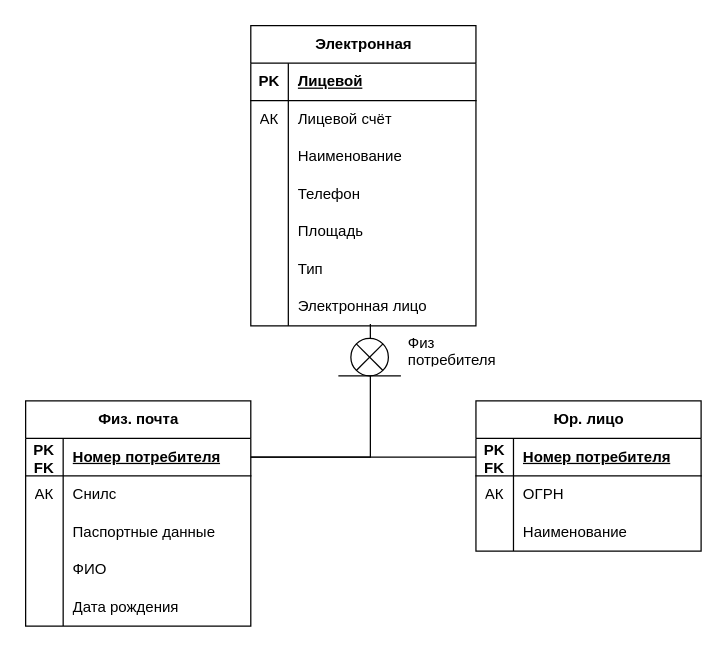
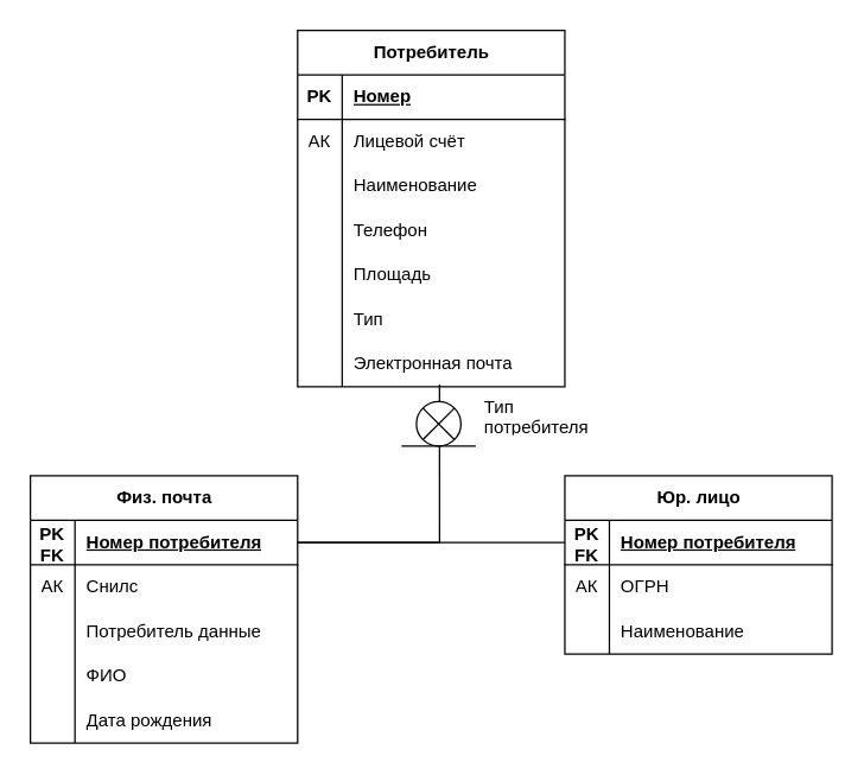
  <mxCell id="0" />
  <mxCell id="1" parent="0" />
- <mxCell id="2" value="Электронная" style="shape=table;startSize=30;container=1;collapsible=1;childLayout=tableLayout;fixedRows=1;rowLines=0;fontStyle=1;align=center;resizeLast=1;html=1;metaEdit=0;" parent="1" vertex="1"><mxGeometry x="200" y="20" width="180" height="240" as="geometry"><mxRectangle y="550" width="120" height="30" as="alternateBounds" /></mxGeometry></mxCell>
+ <mxCell id="2" value="Потребитель" style="shape=table;startSize=30;container=1;collapsible=1;childLayout=tableLayout;fixedRows=1;rowLines=0;fontStyle=1;align=center;resizeLast=1;html=1;metaEdit=0;" parent="1" vertex="1"><mxGeometry x="200" y="20" width="180" height="240" as="geometry"><mxRectangle y="550" width="120" height="30" as="alternateBounds" /></mxGeometry></mxCell>
  <mxCell id="3" value="" style="shape=tableRow;horizontal=0;startSize=0;swimlaneHead=0;swimlaneBody=0;fillColor=none;collapsible=0;dropTarget=0;points=[[0,0.5],[1,0.5]];portConstraint=eastwest;top=0;left=0;right=0;bottom=1;" parent="2" vertex="1"><mxGeometry y="30" width="180" height="30" as="geometry" /></mxCell>
  <mxCell id="4" value="PK" style="shape=partialRectangle;connectable=0;fillColor=none;top=0;left=0;bottom=0;right=0;fontStyle=1;overflow=hidden;whiteSpace=wrap;html=1;" parent="3" vertex="1"><mxGeometry width="30" height="30" as="geometry"><mxRectangle width="30" height="30" as="alternateBounds" /></mxGeometry></mxCell>
- <mxCell id="5" value="Лицевой" style="shape=partialRectangle;connectable=0;fillColor=none;top=0;left=0;bottom=0;right=0;align=left;spacingLeft=6;fontStyle=5;overflow=hidden;whiteSpace=wrap;html=1;" parent="3" vertex="1"><mxGeometry x="30" width="150" height="30" as="geometry"><mxRectangle width="150" height="30" as="alternateBounds" /></mxGeometry></mxCell>
+ <mxCell id="5" value="Номер" style="shape=partialRectangle;connectable=0;fillColor=none;top=0;left=0;bottom=0;right=0;align=left;spacingLeft=6;fontStyle=5;overflow=hidden;whiteSpace=wrap;html=1;" parent="3" vertex="1"><mxGeometry x="30" width="150" height="30" as="geometry"><mxRectangle width="150" height="30" as="alternateBounds" /></mxGeometry></mxCell>
  <mxCell id="6" value="" style="shape=tableRow;horizontal=0;startSize=0;swimlaneHead=0;swimlaneBody=0;fillColor=none;collapsible=0;dropTarget=0;points=[[0,0.5],[1,0.5]];portConstraint=eastwest;top=0;left=0;right=0;bottom=0;" parent="2" vertex="1"><mxGeometry y="60" width="180" height="30" as="geometry" /></mxCell>
  <mxCell id="7" value="АК" style="shape=partialRectangle;connectable=0;fillColor=none;top=0;left=0;bottom=0;right=0;editable=1;overflow=hidden;whiteSpace=wrap;html=1;" parent="6" vertex="1"><mxGeometry width="30" height="30" as="geometry"><mxRectangle width="30" height="30" as="alternateBounds" /></mxGeometry></mxCell>
  <mxCell id="8" value="Лицевой счёт" style="shape=partialRectangle;connectable=0;fillColor=none;top=0;left=0;bottom=0;right=0;align=left;spacingLeft=6;overflow=hidden;whiteSpace=wrap;html=1;" parent="6" vertex="1"><mxGeometry x="30" width="150" height="30" as="geometry"><mxRectangle width="150" height="30" as="alternateBounds" /></mxGeometry></mxCell>
  <mxCell id="9" value="" style="shape=tableRow;horizontal=0;startSize=0;swimlaneHead=0;swimlaneBody=0;fillColor=none;collapsible=0;dropTarget=0;points=[[0,0.5],[1,0.5]];portConstraint=eastwest;top=0;left=0;right=0;bottom=0;" parent="2" vertex="1"><mxGeometry y="90" width="180" height="30" as="geometry" /></mxCell>
  <mxCell id="10" value="" style="shape=partialRectangle;connectable=0;fillColor=none;top=0;left=0;bottom=0;right=0;editable=1;overflow=hidden;whiteSpace=wrap;html=1;" parent="9" vertex="1"><mxGeometry width="30" height="30" as="geometry"><mxRectangle width="30" height="30" as="alternateBounds" /></mxGeometry></mxCell>
  <mxCell id="11" value="Наименование" style="shape=partialRectangle;connectable=0;fillColor=none;top=0;left=0;bottom=0;right=0;align=left;spacingLeft=6;overflow=hidden;whiteSpace=wrap;html=1;" parent="9" vertex="1"><mxGeometry x="30" width="150" height="30" as="geometry"><mxRectangle width="150" height="30" as="alternateBounds" /></mxGeometry></mxCell>
  <mxCell id="12" value="" style="shape=tableRow;horizontal=0;startSize=0;swimlaneHead=0;swimlaneBody=0;fillColor=none;collapsible=0;dropTarget=0;points=[[0,0.5],[1,0.5]];portConstraint=eastwest;top=0;left=0;right=0;bottom=0;" parent="2" vertex="1"><mxGeometry y="120" width="180" height="30" as="geometry" /></mxCell>
  <mxCell id="13" value="" style="shape=partialRectangle;connectable=0;fillColor=none;top=0;left=0;bottom=0;right=0;editable=1;overflow=hidden;whiteSpace=wrap;html=1;" parent="12" vertex="1"><mxGeometry width="30" height="30" as="geometry"><mxRectangle width="30" height="30" as="alternateBounds" /></mxGeometry></mxCell>
  <mxCell id="14" value="Телефон" style="shape=partialRectangle;connectable=0;fillColor=none;top=0;left=0;bottom=0;right=0;align=left;spacingLeft=6;overflow=hidden;whiteSpace=wrap;html=1;" parent="12" vertex="1"><mxGeometry x="30" width="150" height="30" as="geometry"><mxRectangle width="150" height="30" as="alternateBounds" /></mxGeometry></mxCell>
  <mxCell id="15" style="shape=tableRow;horizontal=0;startSize=0;swimlaneHead=0;swimlaneBody=0;fillColor=none;collapsible=0;dropTarget=0;points=[[0,0.5],[1,0.5]];portConstraint=eastwest;top=0;left=0;right=0;bottom=0;" parent="2" vertex="1"><mxGeometry y="150" width="180" height="30" as="geometry" /></mxCell>
  <mxCell id="16" style="shape=partialRectangle;connectable=0;fillColor=none;top=0;left=0;bottom=0;right=0;editable=1;overflow=hidden;whiteSpace=wrap;html=1;" parent="15" vertex="1"><mxGeometry width="30" height="30" as="geometry"><mxRectangle width="30" height="30" as="alternateBounds" /></mxGeometry></mxCell>
  <mxCell id="17" value="Площадь" style="shape=partialRectangle;connectable=0;fillColor=none;top=0;left=0;bottom=0;right=0;align=left;spacingLeft=6;overflow=hidden;whiteSpace=wrap;html=1;" parent="15" vertex="1"><mxGeometry x="30" width="150" height="30" as="geometry"><mxRectangle width="150" height="30" as="alternateBounds" /></mxGeometry></mxCell>
  <mxCell id="18" style="shape=tableRow;horizontal=0;startSize=0;swimlaneHead=0;swimlaneBody=0;fillColor=none;collapsible=0;dropTarget=0;points=[[0,0.5],[1,0.5]];portConstraint=eastwest;top=0;left=0;right=0;bottom=0;" parent="2" vertex="1"><mxGeometry y="180" width="180" height="30" as="geometry" /></mxCell>
  <mxCell id="19" style="shape=partialRectangle;connectable=0;fillColor=none;top=0;left=0;bottom=0;right=0;editable=1;overflow=hidden;whiteSpace=wrap;html=1;" parent="18" vertex="1"><mxGeometry width="30" height="30" as="geometry"><mxRectangle width="30" height="30" as="alternateBounds" /></mxGeometry></mxCell>
  <mxCell id="20" value="Тип" style="shape=partialRectangle;connectable=0;fillColor=none;top=0;left=0;bottom=0;right=0;align=left;spacingLeft=6;overflow=hidden;whiteSpace=wrap;html=1;" parent="18" vertex="1"><mxGeometry x="30" width="150" height="30" as="geometry"><mxRectangle width="150" height="30" as="alternateBounds" /></mxGeometry></mxCell>
  <mxCell id="21" style="shape=tableRow;horizontal=0;startSize=0;swimlaneHead=0;swimlaneBody=0;fillColor=none;collapsible=0;dropTarget=0;points=[[0,0.5],[1,0.5]];portConstraint=eastwest;top=0;left=0;right=0;bottom=0;" parent="2" vertex="1"><mxGeometry y="210" width="180" height="30" as="geometry" /></mxCell>
  <mxCell id="22" style="shape=partialRectangle;connectable=0;fillColor=none;top=0;left=0;bottom=0;right=0;editable=1;overflow=hidden;whiteSpace=wrap;html=1;" parent="21" vertex="1"><mxGeometry width="30" height="30" as="geometry"><mxRectangle width="30" height="30" as="alternateBounds" /></mxGeometry></mxCell>
- <mxCell id="23" value="Электронная лицо" style="shape=partialRectangle;connectable=0;fillColor=none;top=0;left=0;bottom=0;right=0;align=left;spacingLeft=6;overflow=hidden;whiteSpace=wrap;html=1;" parent="21" vertex="1"><mxGeometry x="30" width="150" height="30" as="geometry"><mxRectangle width="150" height="30" as="alternateBounds" /></mxGeometry></mxCell>
+ <mxCell id="23" value="Электронная почта" style="shape=partialRectangle;connectable=0;fillColor=none;top=0;left=0;bottom=0;right=0;align=left;spacingLeft=6;overflow=hidden;whiteSpace=wrap;html=1;" parent="21" vertex="1"><mxGeometry x="30" width="150" height="30" as="geometry"><mxRectangle width="150" height="30" as="alternateBounds" /></mxGeometry></mxCell>
  <mxCell id="24" value="Физ. почта" style="shape=table;startSize=30;container=1;collapsible=1;childLayout=tableLayout;fixedRows=1;rowLines=0;fontStyle=1;align=center;resizeLast=1;html=1;" vertex="1" parent="1"><mxGeometry x="20" y="320" width="180" height="180" as="geometry" /></mxCell>
  <mxCell id="25" value="" style="shape=tableRow;horizontal=0;startSize=0;swimlaneHead=0;swimlaneBody=0;fillColor=none;collapsible=0;dropTarget=0;points=[[0,0.5],[1,0.5]];portConstraint=eastwest;top=0;left=0;right=0;bottom=1;" vertex="1" parent="24"><mxGeometry y="30" width="180" height="30" as="geometry" /></mxCell>
  <mxCell id="26" value="PK FK" style="shape=partialRectangle;connectable=0;fillColor=none;top=0;left=0;bottom=0;right=0;fontStyle=1;overflow=hidden;whiteSpace=wrap;html=1;" vertex="1" parent="25"><mxGeometry width="30" height="30" as="geometry"><mxRectangle width="30" height="30" as="alternateBounds" /></mxGeometry></mxCell>
  <mxCell id="27" value="Номер потребителя" style="shape=partialRectangle;connectable=0;fillColor=none;top=0;left=0;bottom=0;right=0;align=left;spacingLeft=6;fontStyle=5;overflow=hidden;whiteSpace=wrap;html=1;" vertex="1" parent="25"><mxGeometry x="30" width="150" height="30" as="geometry"><mxRectangle width="150" height="30" as="alternateBounds" /></mxGeometry></mxCell>
  <mxCell id="28" value="" style="shape=tableRow;horizontal=0;startSize=0;swimlaneHead=0;swimlaneBody=0;fillColor=none;collapsible=0;dropTarget=0;points=[[0,0.5],[1,0.5]];portConstraint=eastwest;top=0;left=0;right=0;bottom=0;" vertex="1" parent="24"><mxGeometry y="60" width="180" height="30" as="geometry" /></mxCell>
  <mxCell id="29" value="АК" style="shape=partialRectangle;connectable=0;fillColor=none;top=0;left=0;bottom=0;right=0;editable=1;overflow=hidden;whiteSpace=wrap;html=1;" vertex="1" parent="28"><mxGeometry width="30" height="30" as="geometry"><mxRectangle width="30" height="30" as="alternateBounds" /></mxGeometry></mxCell>
  <mxCell id="30" value="Снилс" style="shape=partialRectangle;connectable=0;fillColor=none;top=0;left=0;bottom=0;right=0;align=left;spacingLeft=6;overflow=hidden;whiteSpace=wrap;html=1;" vertex="1" parent="28"><mxGeometry x="30" width="150" height="30" as="geometry"><mxRectangle width="150" height="30" as="alternateBounds" /></mxGeometry></mxCell>
  <mxCell id="31" value="" style="shape=tableRow;horizontal=0;startSize=0;swimlaneHead=0;swimlaneBody=0;fillColor=none;collapsible=0;dropTarget=0;points=[[0,0.5],[1,0.5]];portConstraint=eastwest;top=0;left=0;right=0;bottom=0;" vertex="1" parent="24"><mxGeometry y="90" width="180" height="30" as="geometry" /></mxCell>
  <mxCell id="32" value="" style="shape=partialRectangle;connectable=0;fillColor=none;top=0;left=0;bottom=0;right=0;editable=1;overflow=hidden;whiteSpace=wrap;html=1;" vertex="1" parent="31"><mxGeometry width="30" height="30" as="geometry"><mxRectangle width="30" height="30" as="alternateBounds" /></mxGeometry></mxCell>
- <mxCell id="33" value="Паспортные данные" style="shape=partialRectangle;connectable=0;fillColor=none;top=0;left=0;bottom=0;right=0;align=left;spacingLeft=6;overflow=hidden;whiteSpace=wrap;html=1;" vertex="1" parent="31"><mxGeometry x="30" width="150" height="30" as="geometry"><mxRectangle width="150" height="30" as="alternateBounds" /></mxGeometry></mxCell>
+ <mxCell id="33" value="Потребитель данные" style="shape=partialRectangle;connectable=0;fillColor=none;top=0;left=0;bottom=0;right=0;align=left;spacingLeft=6;overflow=hidden;whiteSpace=wrap;html=1;" vertex="1" parent="31"><mxGeometry x="30" width="150" height="30" as="geometry"><mxRectangle width="150" height="30" as="alternateBounds" /></mxGeometry></mxCell>
  <mxCell id="34" value="" style="shape=tableRow;horizontal=0;startSize=0;swimlaneHead=0;swimlaneBody=0;fillColor=none;collapsible=0;dropTarget=0;points=[[0,0.5],[1,0.5]];portConstraint=eastwest;top=0;left=0;right=0;bottom=0;" vertex="1" parent="24"><mxGeometry y="120" width="180" height="30" as="geometry" /></mxCell>
  <mxCell id="35" value="" style="shape=partialRectangle;connectable=0;fillColor=none;top=0;left=0;bottom=0;right=0;editable=1;overflow=hidden;whiteSpace=wrap;html=1;" vertex="1" parent="34"><mxGeometry width="30" height="30" as="geometry"><mxRectangle width="30" height="30" as="alternateBounds" /></mxGeometry></mxCell>
  <mxCell id="36" value="ФИО" style="shape=partialRectangle;connectable=0;fillColor=none;top=0;left=0;bottom=0;right=0;align=left;spacingLeft=6;overflow=hidden;whiteSpace=wrap;html=1;" vertex="1" parent="34"><mxGeometry x="30" width="150" height="30" as="geometry"><mxRectangle width="150" height="30" as="alternateBounds" /></mxGeometry></mxCell>
  <mxCell id="37" style="shape=tableRow;horizontal=0;startSize=0;swimlaneHead=0;swimlaneBody=0;fillColor=none;collapsible=0;dropTarget=0;points=[[0,0.5],[1,0.5]];portConstraint=eastwest;top=0;left=0;right=0;bottom=0;" vertex="1" parent="24"><mxGeometry y="150" width="180" height="30" as="geometry" /></mxCell>
  <mxCell id="38" style="shape=partialRectangle;connectable=0;fillColor=none;top=0;left=0;bottom=0;right=0;editable=1;overflow=hidden;whiteSpace=wrap;html=1;" vertex="1" parent="37"><mxGeometry width="30" height="30" as="geometry"><mxRectangle width="30" height="30" as="alternateBounds" /></mxGeometry></mxCell>
  <mxCell id="39" value="Дата рождения" style="shape=partialRectangle;connectable=0;fillColor=none;top=0;left=0;bottom=0;right=0;align=left;spacingLeft=6;overflow=hidden;whiteSpace=wrap;html=1;" vertex="1" parent="37"><mxGeometry x="30" width="150" height="30" as="geometry"><mxRectangle width="150" height="30" as="alternateBounds" /></mxGeometry></mxCell>
  <mxCell id="40" value="Юр. лицо" style="shape=table;startSize=30;container=1;collapsible=1;childLayout=tableLayout;fixedRows=1;rowLines=0;fontStyle=1;align=center;resizeLast=1;html=1;" vertex="1" parent="1"><mxGeometry x="380" y="320" width="180" height="120" as="geometry" /></mxCell>
  <mxCell id="41" value="" style="shape=tableRow;horizontal=0;startSize=0;swimlaneHead=0;swimlaneBody=0;fillColor=none;collapsible=0;dropTarget=0;points=[[0,0.5],[1,0.5]];portConstraint=eastwest;top=0;left=0;right=0;bottom=1;" vertex="1" parent="40"><mxGeometry y="30" width="180" height="30" as="geometry" /></mxCell>
  <mxCell id="42" value="PK FK" style="shape=partialRectangle;connectable=0;fillColor=none;top=0;left=0;bottom=0;right=0;fontStyle=1;overflow=hidden;whiteSpace=wrap;html=1;" vertex="1" parent="41"><mxGeometry width="30" height="30" as="geometry"><mxRectangle width="30" height="30" as="alternateBounds" /></mxGeometry></mxCell>
  <mxCell id="43" value="Номер потребителя" style="shape=partialRectangle;connectable=0;fillColor=none;top=0;left=0;bottom=0;right=0;align=left;spacingLeft=6;fontStyle=5;overflow=hidden;whiteSpace=wrap;html=1;" vertex="1" parent="41"><mxGeometry x="30" width="150" height="30" as="geometry"><mxRectangle width="150" height="30" as="alternateBounds" /></mxGeometry></mxCell>
  <mxCell id="44" value="" style="shape=tableRow;horizontal=0;startSize=0;swimlaneHead=0;swimlaneBody=0;fillColor=none;collapsible=0;dropTarget=0;points=[[0,0.5],[1,0.5]];portConstraint=eastwest;top=0;left=0;right=0;bottom=0;" vertex="1" parent="40"><mxGeometry y="60" width="180" height="30" as="geometry" /></mxCell>
  <mxCell id="45" value="АК" style="shape=partialRectangle;connectable=0;fillColor=none;top=0;left=0;bottom=0;right=0;editable=1;overflow=hidden;whiteSpace=wrap;html=1;" vertex="1" parent="44"><mxGeometry width="30" height="30" as="geometry"><mxRectangle width="30" height="30" as="alternateBounds" /></mxGeometry></mxCell>
  <mxCell id="46" value="ОГРН" style="shape=partialRectangle;connectable=0;fillColor=none;top=0;left=0;bottom=0;right=0;align=left;spacingLeft=6;overflow=hidden;whiteSpace=wrap;html=1;" vertex="1" parent="44"><mxGeometry x="30" width="150" height="30" as="geometry"><mxRectangle width="150" height="30" as="alternateBounds" /></mxGeometry></mxCell>
  <mxCell id="47" value="" style="shape=tableRow;horizontal=0;startSize=0;swimlaneHead=0;swimlaneBody=0;fillColor=none;collapsible=0;dropTarget=0;points=[[0,0.5],[1,0.5]];portConstraint=eastwest;top=0;left=0;right=0;bottom=0;" vertex="1" parent="40"><mxGeometry y="90" width="180" height="30" as="geometry" /></mxCell>
  <mxCell id="48" value="" style="shape=partialRectangle;connectable=0;fillColor=none;top=0;left=0;bottom=0;right=0;editable=1;overflow=hidden;whiteSpace=wrap;html=1;" vertex="1" parent="47"><mxGeometry width="30" height="30" as="geometry"><mxRectangle width="30" height="30" as="alternateBounds" /></mxGeometry></mxCell>
  <mxCell id="49" value="Наименование" style="shape=partialRectangle;connectable=0;fillColor=none;top=0;left=0;bottom=0;right=0;align=left;spacingLeft=6;overflow=hidden;whiteSpace=wrap;html=1;" vertex="1" parent="47"><mxGeometry x="30" width="150" height="30" as="geometry"><mxRectangle width="150" height="30" as="alternateBounds" /></mxGeometry></mxCell>
  <mxCell id="50" style="edgeStyle=orthogonalEdgeStyle;rounded=0;orthogonalLoop=1;jettySize=auto;html=1;exitX=1;exitY=0.5;exitDx=0;exitDy=0;entryX=0.531;entryY=0.947;entryDx=0;entryDy=0;entryPerimeter=0;endArrow=none;endFill=0;" edge="1" parent="1" source="25" target="21"><mxGeometry relative="1" as="geometry"><Array as="points"><mxPoint x="296" y="365" /></Array></mxGeometry></mxCell>
  <mxCell id="51" style="edgeStyle=orthogonalEdgeStyle;rounded=0;orthogonalLoop=1;jettySize=auto;html=1;entryX=1;entryY=0.5;entryDx=0;entryDy=0;endArrow=none;endFill=0;" edge="1" parent="1" source="41" target="25"><mxGeometry relative="1" as="geometry" /></mxCell>
  <mxCell id="52" value="" style="shape=sumEllipse;perimeter=ellipsePerimeter;whiteSpace=wrap;html=1;backgroundOutline=1;fillStyle=solid;" vertex="1" parent="1"><mxGeometry x="280" y="270" width="30" height="30" as="geometry" /></mxCell>
  <mxCell id="53" value="" style="endArrow=none;html=1;rounded=0;" edge="1" parent="1"><mxGeometry relative="1" as="geometry"><mxPoint x="270" y="300" as="sourcePoint" /><mxPoint x="320" y="300" as="targetPoint" /></mxGeometry></mxCell>
- <mxCell id="54" value="Физ потребителя" style="text;strokeColor=none;fillColor=none;spacingLeft=4;spacingRight=4;overflow=hidden;rotatable=0;points=[[0,0.5],[1,0.5]];portConstraint=eastwest;fontSize=12;whiteSpace=wrap;html=1;" vertex="1" parent="1"><mxGeometry x="320" y="260" width="80" height="30" as="geometry" /></mxCell>
+ <mxCell id="54" value="Тип потребителя" style="text;strokeColor=none;fillColor=none;spacingLeft=4;spacingRight=4;overflow=hidden;rotatable=0;points=[[0,0.5],[1,0.5]];portConstraint=eastwest;fontSize=12;whiteSpace=wrap;html=1;" vertex="1" parent="1"><mxGeometry x="320" y="260" width="80" height="30" as="geometry" /></mxCell>
